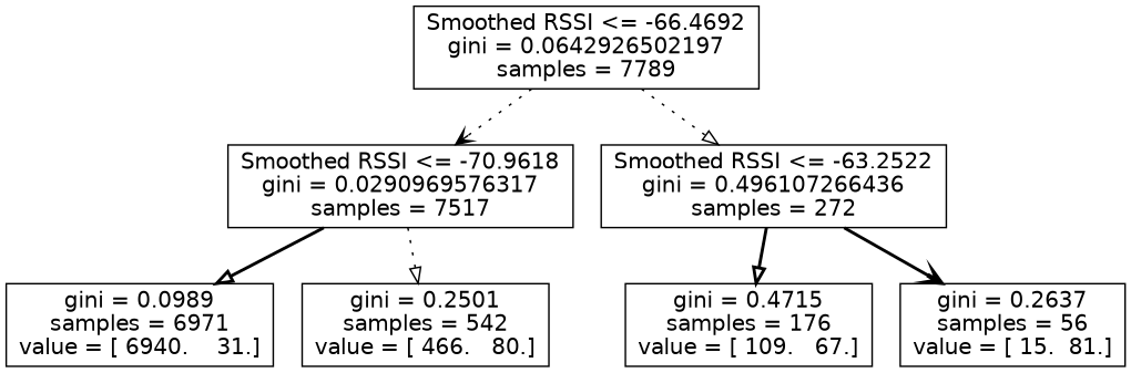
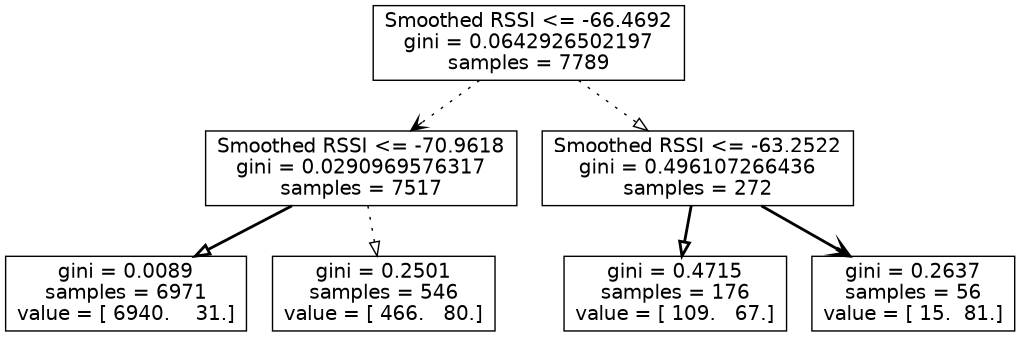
  digraph {
    fontname="DejaVu Sans"
    node [fontname="DejaVu Sans" shape=box]
    edge [arrowhead=onormal fontname="DejaVu Sans" style=dotted]
    n1 [label="Smoothed RSSI <= -66.4692\ngini = 0.0642926502197\nsamples = 7789"]
    n2 [label="Smoothed RSSI <= -70.9618\ngini = 0.0290969576317\nsamples = 7517"]
    n3 [label="Smoothed RSSI <= -63.2522\ngini = 0.496107266436\nsamples = 272"]
-   n4 [label="gini = 0.0989\nsamples = 6971\nvalue = [ 6940.    31.]"]
-   n5 [label="gini = 0.2501\nsamples = 542\nvalue = [ 466.   80.]"]
+   n4 [label="gini = 0.0089\nsamples = 6971\nvalue = [ 6940.    31.]"]
+   n5 [label="gini = 0.2501\nsamples = 546\nvalue = [ 466.   80.]"]
    n6 [label="gini = 0.4715\nsamples = 176\nvalue = [ 109.   67.]"]
    n7 [label="gini = 0.2637\nsamples = 56\nvalue = [ 15.  81.]"]
    n1 -> n2 [arrowhead=vee]
    n1 -> n3
    n2 -> n4 [style=bold]
    n2 -> n5
    n3 -> n6 [style=bold]
    n3 -> n7 [arrowhead=vee style=bold]
  }
